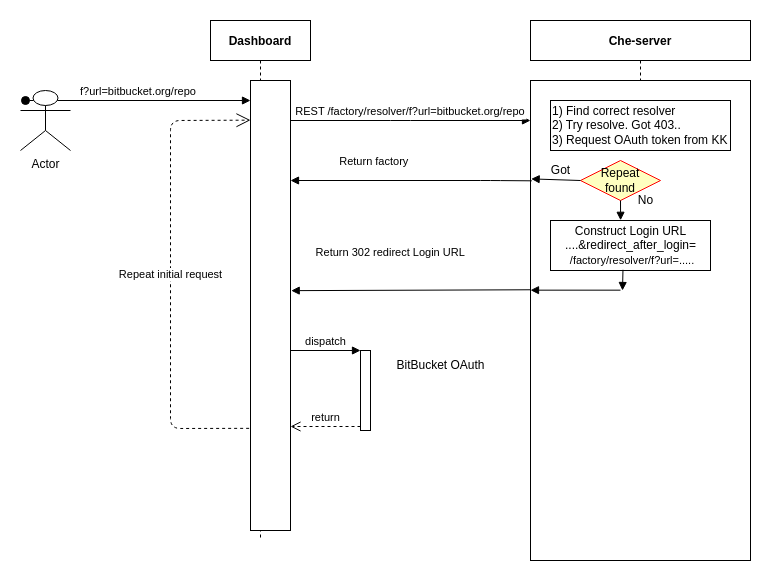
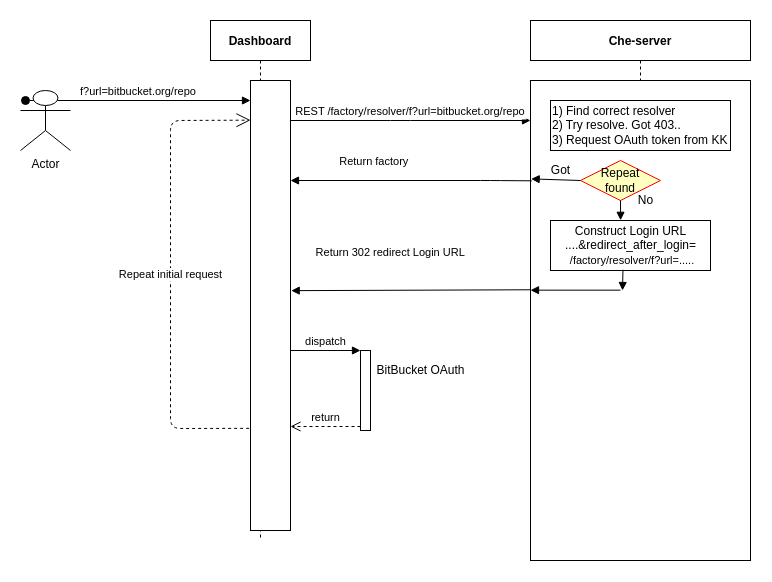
  <mxCell id="0" />
  <mxCell id="1" parent="0" />
  <mxCell id="2" value="Dashboard" style="shape=umlLifeline;perimeter=lifelinePerimeter;container=1;collapsible=0;recursiveResize=0;rounded=0;shadow=0;strokeWidth=1;fontStyle=1" parent="1" vertex="1"><mxGeometry x="210" y="20" width="100" height="520" as="geometry" /></mxCell>
  <mxCell id="3" value="" style="points=[];perimeter=orthogonalPerimeter;rounded=0;shadow=0;strokeWidth=1;" parent="2" vertex="1"><mxGeometry x="40" y="60" width="40" height="450" as="geometry" /></mxCell>
  <mxCell id="4" value="f?url=bitbucket.org/repo" style="verticalAlign=bottom;startArrow=oval;endArrow=block;startSize=8;shadow=0;strokeWidth=1;" parent="2" target="3" edge="1"><mxGeometry relative="1" as="geometry"><mxPoint x="-185" y="80" as="sourcePoint" /></mxGeometry></mxCell>
  <mxCell id="5" value="Che-server" style="shape=umlLifeline;perimeter=lifelinePerimeter;container=1;collapsible=0;recursiveResize=0;rounded=0;shadow=0;strokeWidth=1;fontStyle=1" parent="1" vertex="1"><mxGeometry x="530" y="20" width="220" height="540" as="geometry" /></mxCell>
  <mxCell id="6" value="" style="points=[];perimeter=orthogonalPerimeter;rounded=0;shadow=0;strokeWidth=1;" parent="5" vertex="1"><mxGeometry y="60" width="220" height="480" as="geometry" /></mxCell>
  <mxCell id="7" value="&lt;div&gt;&lt;span&gt;1) Find correct resolver&lt;/span&gt;&lt;/div&gt;&lt;div&gt;&lt;span&gt;2) Try resolve. Got 403..&lt;/span&gt;&lt;/div&gt;&lt;div&gt;&lt;span&gt;3) Request OAuth token from KK&lt;/span&gt;&lt;/div&gt;" style="shape=umlLifeline;perimeter=lifelinePerimeter;whiteSpace=wrap;html=1;container=1;collapsible=0;recursiveResize=0;outlineConnect=0;align=left;size=50;" vertex="1" parent="5"><mxGeometry x="20" y="80" width="180" height="50" as="geometry" /></mxCell>
  <mxCell id="8" value="Repeat&lt;br&gt;found&lt;br&gt;" style="rhombus;whiteSpace=wrap;html=1;fillColor=#ffffc0;strokeColor=#ff0000;" vertex="1" parent="5"><mxGeometry x="50" y="140" width="80" height="40" as="geometry" /></mxCell>
  <mxCell id="9" value="Got" style="text;html=1;resizable=0;autosize=1;align=center;verticalAlign=middle;points=[];fillColor=none;strokeColor=none;rounded=0;" vertex="1" parent="5"><mxGeometry x="10" y="140" width="40" height="20" as="geometry" /></mxCell>
  <mxCell id="10" value="No" style="text;html=1;resizable=0;autosize=1;align=center;verticalAlign=middle;points=[];fillColor=none;strokeColor=none;rounded=0;" vertex="1" parent="5"><mxGeometry x="100" y="170" width="30" height="20" as="geometry" /></mxCell>
  <mxCell id="11" value="Construct Login URL&lt;br&gt;....&amp;amp;redirect_after_login=&lt;br&gt;&lt;span style=&quot;font-size: 11px ; background-color: rgb(255 , 255 , 255)&quot;&gt;&amp;nbsp;/factory/resolver/f?url=.....&lt;/span&gt;" style="html=1;align=center;" vertex="1" parent="5"><mxGeometry x="20" y="200" width="160" height="50" as="geometry" /></mxCell>
  <mxCell id="12" value="" style="verticalAlign=bottom;endArrow=block;shadow=0;strokeWidth=1;" edge="1" parent="5"><mxGeometry x="0.294" y="-10" relative="1" as="geometry"><mxPoint x="90" y="269.66" as="sourcePoint" /><mxPoint y="269.66" as="targetPoint" /><mxPoint as="offset" /></mxGeometry></mxCell>
  <mxCell id="13" value="" style="html=1;verticalAlign=bottom;endArrow=block;exitX=0.5;exitY=1;exitDx=0;exitDy=0;entryX=0.438;entryY=-0.004;entryDx=0;entryDy=0;entryPerimeter=0;" edge="1" parent="5" source="8" target="11"><mxGeometry width="80" relative="1" as="geometry"><mxPoint x="-30" y="200" as="sourcePoint" /><mxPoint x="50" y="200" as="targetPoint" /></mxGeometry></mxCell>
  <mxCell id="14" value="" style="html=1;verticalAlign=bottom;endArrow=block;exitX=0;exitY=0.5;exitDx=0;exitDy=0;entryX=0.003;entryY=0.205;entryDx=0;entryDy=0;entryPerimeter=0;" edge="1" parent="5" source="8" target="6"><mxGeometry width="80" relative="1" as="geometry"><mxPoint x="-30" y="200" as="sourcePoint" /><mxPoint x="50" y="200" as="targetPoint" /></mxGeometry></mxCell>
  <mxCell id="15" value="REST /factory/resolver/f?url=bitbucket.org/repo" style="verticalAlign=bottom;endArrow=block;shadow=0;strokeWidth=1;" parent="1" source="3" edge="1"><mxGeometry relative="1" as="geometry"><mxPoint x="255" y="120" as="sourcePoint" /><mxPoint x="530" y="120" as="targetPoint" /><Array as="points"><mxPoint x="400" y="120" /></Array></mxGeometry></mxCell>
  <mxCell id="16" value="Actor" style="shape=umlActor;verticalLabelPosition=bottom;verticalAlign=top;html=1;" vertex="1" parent="1"><mxGeometry x="20" y="90" width="50" height="60" as="geometry" /></mxCell>
  <mxCell id="17" value=" Return factory  " style="verticalAlign=bottom;endArrow=block;shadow=0;strokeWidth=1;exitX=0.006;exitY=0.209;exitDx=0;exitDy=0;exitPerimeter=0;" edge="1" parent="1" source="6" target="3"><mxGeometry x="0.294" y="-10" relative="1" as="geometry"><mxPoint x="530" y="200" as="sourcePoint" /><mxPoint x="330" y="200" as="targetPoint" /><mxPoint as="offset" /><Array as="points"><mxPoint x="490" y="180" /></Array></mxGeometry></mxCell>
  <mxCell id="18" value="  Return 302 redirect Login URL " style="verticalAlign=bottom;endArrow=block;shadow=0;strokeWidth=1;entryX=1.018;entryY=0.467;entryDx=0;entryDy=0;entryPerimeter=0;exitX=-0.001;exitY=0.436;exitDx=0;exitDy=0;exitPerimeter=0;" edge="1" parent="1" source="6" target="3"><mxGeometry x="0.179" y="-29" relative="1" as="geometry"><mxPoint x="530" y="330" as="sourcePoint" /><mxPoint x="330" y="330" as="targetPoint" /><mxPoint as="offset" /></mxGeometry></mxCell>
  <mxCell id="19" value="" style="html=1;points=[];perimeter=orthogonalPerimeter;" vertex="1" parent="1"><mxGeometry x="360" y="350" width="10" height="80" as="geometry" /></mxCell>
  <mxCell id="20" value="dispatch" style="html=1;verticalAlign=bottom;endArrow=block;entryX=0;entryY=0;" edge="1" target="19" parent="1" source="3"><mxGeometry relative="1" as="geometry"><mxPoint x="300" y="330" as="sourcePoint" /></mxGeometry></mxCell>
  <mxCell id="21" value="return" style="html=1;verticalAlign=bottom;endArrow=open;dashed=1;endSize=8;exitX=0;exitY=0.95;" edge="1" source="19" parent="1" target="3"><mxGeometry relative="1" as="geometry"><mxPoint x="300" y="406" as="targetPoint" /></mxGeometry></mxCell>
- <mxCell id="22" value="BitBucket OAuth" style="text;html=1;align=center;verticalAlign=middle;resizable=0;points=[];autosize=1;" vertex="1" parent="1"><mxGeometry x="390" y="355" width="100" height="20" as="geometry" /></mxCell>
+ <mxCell id="22" value="BitBucket OAuth" style="text;html=1;align=center;verticalAlign=middle;resizable=0;points=[];autosize=1;" vertex="1" parent="1"><mxGeometry x="370" y="360" width="100" height="20" as="geometry" /></mxCell>
  <mxCell id="23" value="" style="html=1;verticalAlign=bottom;endArrow=block;exitX=0.453;exitY=0.986;exitDx=0;exitDy=0;exitPerimeter=0;" edge="1" parent="1" source="11"><mxGeometry width="80" relative="1" as="geometry"><mxPoint x="450" y="210" as="sourcePoint" /><mxPoint x="622" y="290" as="targetPoint" /></mxGeometry></mxCell>
  <mxCell id="24" value="Repeat initial request" style="endArrow=open;endSize=12;dashed=1;html=1;exitX=-0.034;exitY=0.773;exitDx=0;exitDy=0;exitPerimeter=0;" edge="1" parent="1" source="3"><mxGeometry width="160" relative="1" as="geometry"><mxPoint x="170" y="430" as="sourcePoint" /><mxPoint x="250" y="119.66" as="targetPoint" /><Array as="points"><mxPoint x="170" y="428" /><mxPoint x="170" y="120" /></Array></mxGeometry></mxCell>
